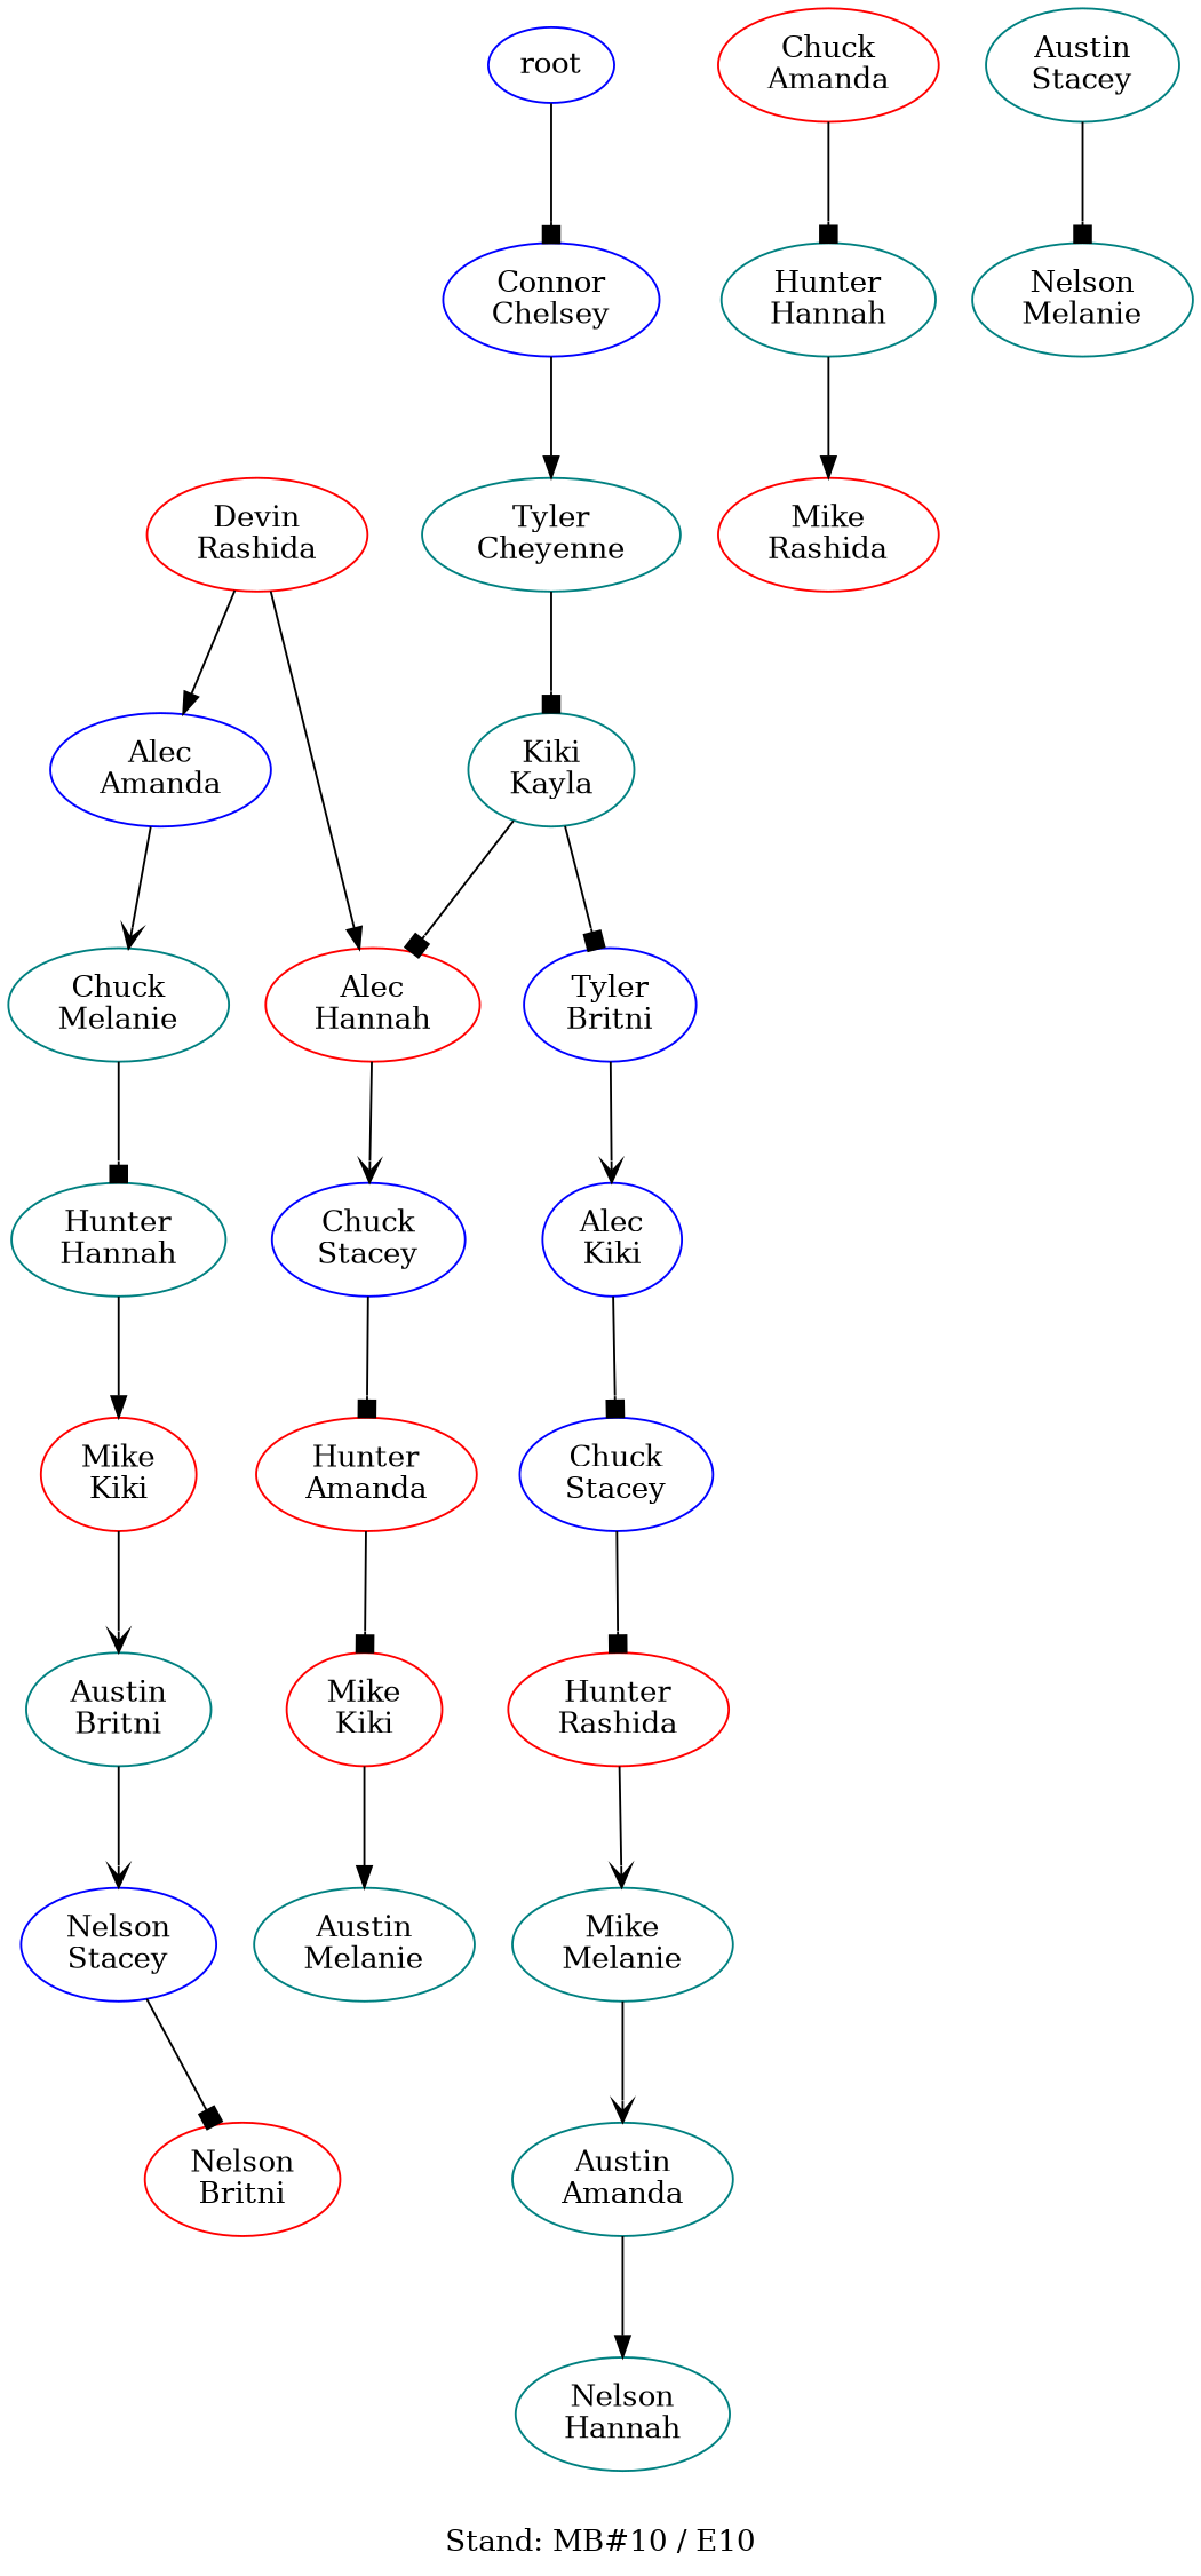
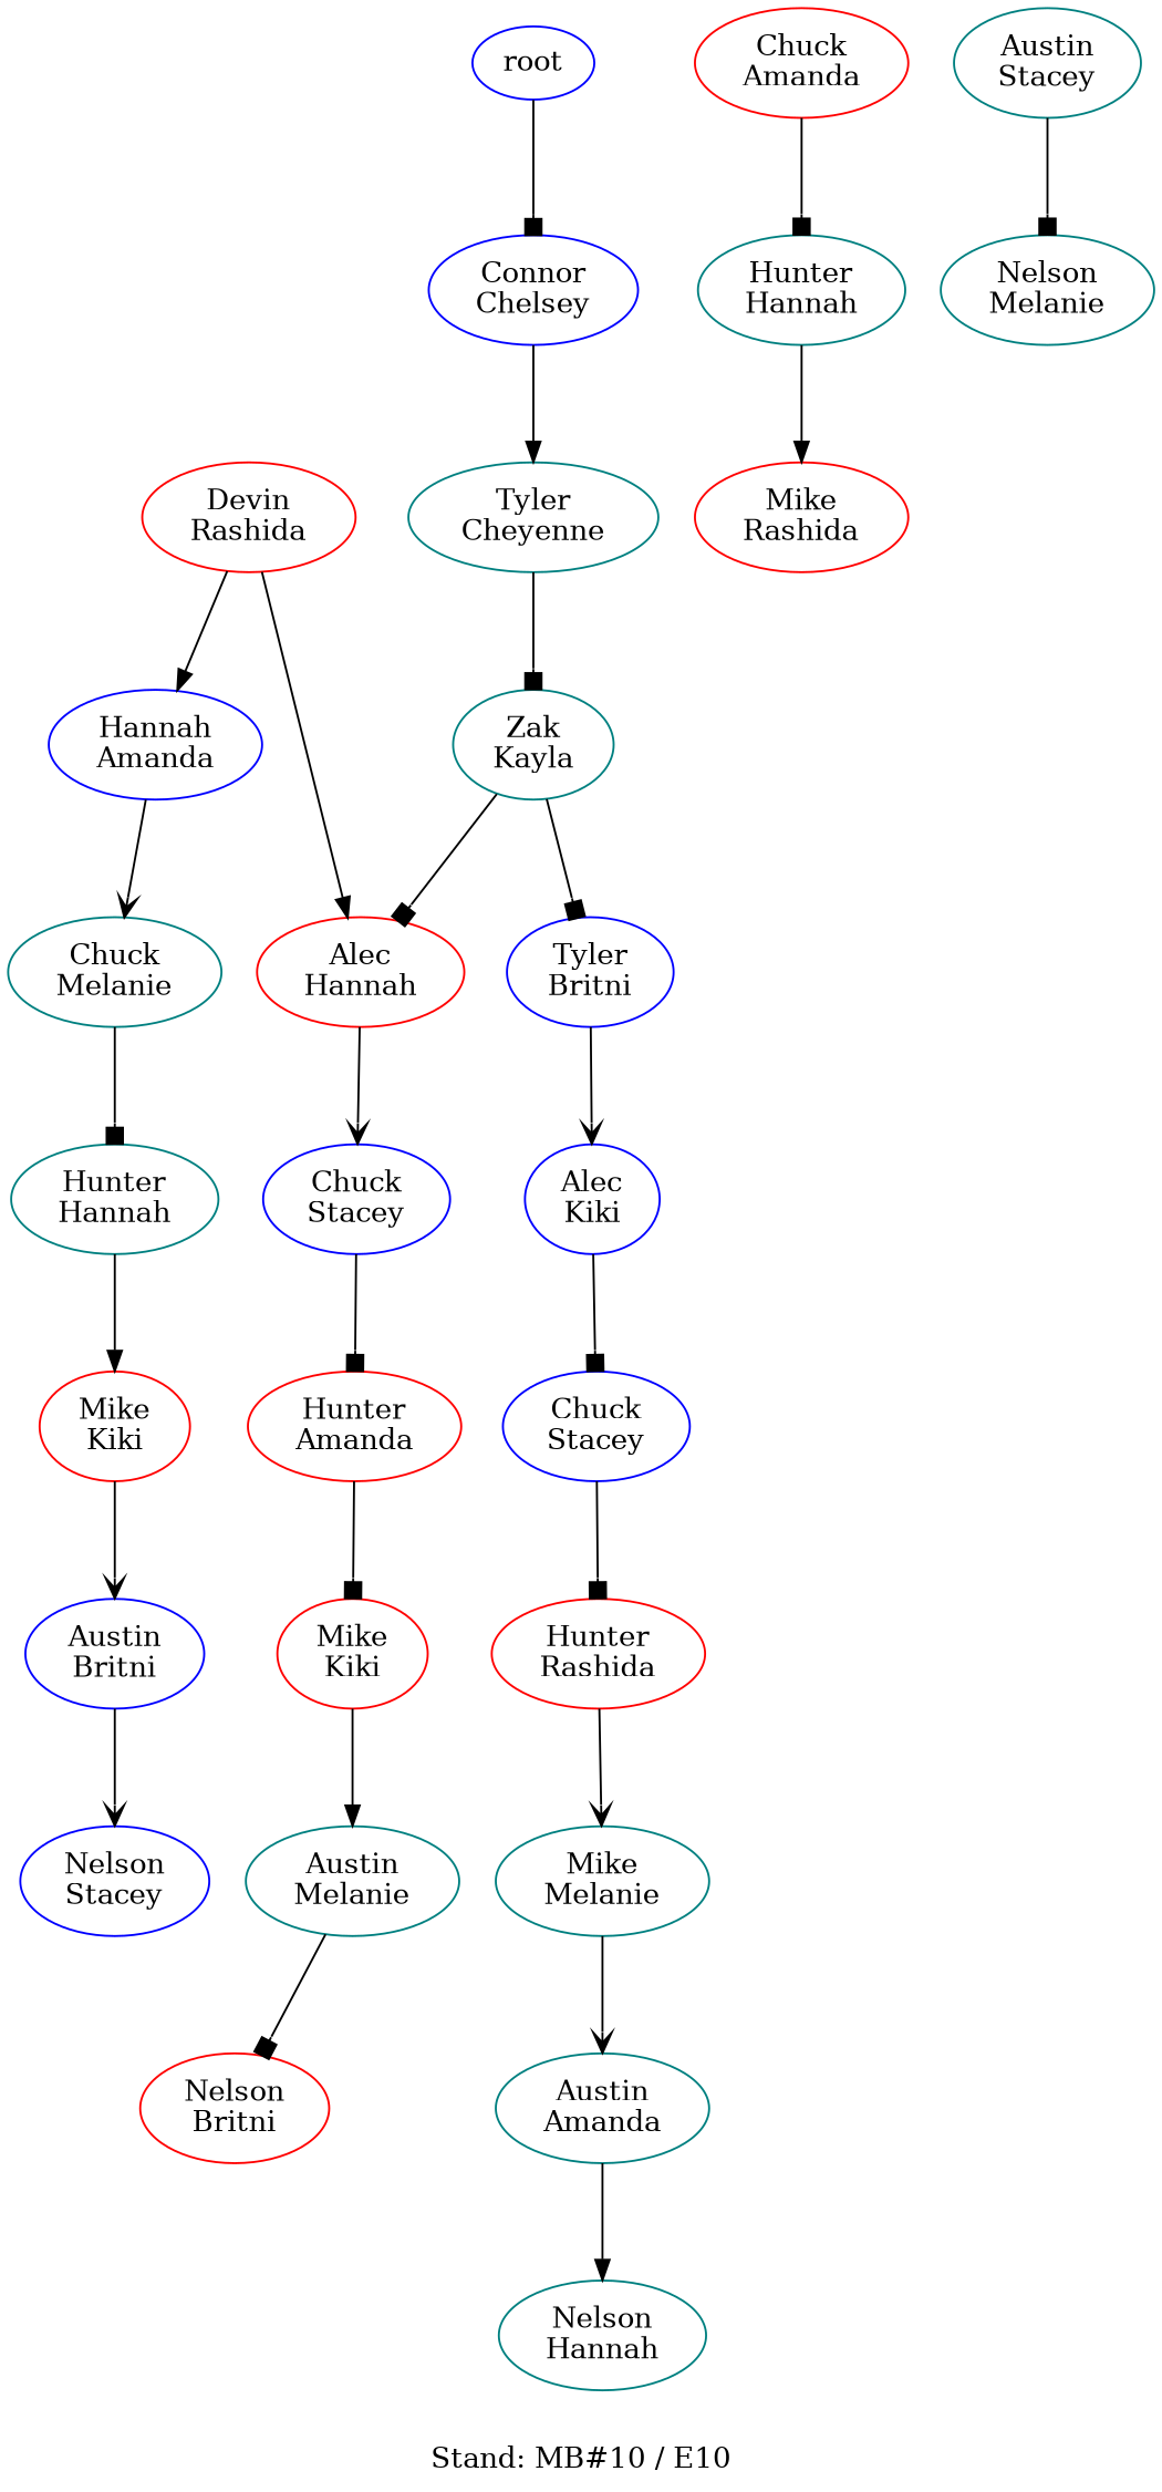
  digraph {
    label="Stand: MB#10 / E10"
    labelloc=b
    ranksep=0.8
    node [color=teal]
    edge [arrowhead=box]
    n1 [color=blue label="Connor\nChelsey"]
    n2 [label="Tyler\nCheyenne"]
-   n3 [label="Kiki\nKayla"]
+   n3 [label="Zak\nKayla"]
    root [color=blue]
    n5 [color=blue label="Tyler\nBritni"]
    n6 [color=red label="Alec\nHannah"]
    n7 [color=red label="Devin\nRashida"]
-   n8 [color=blue label="Alec\nAmanda"]
+   n8 [color=blue label="Hannah\nAmanda"]
    n9 [color=blue label="Alec\nKiki"]
    n10 [label="Chuck\nMelanie"]
    n11 [color=blue label="Chuck\nStacey"]
    n12 [label="Hunter\nHannah"]
    n13 [color=red label="Mike\nKiki"]
-   n14 [label="Austin\nBritni"]
+   n14 [color=blue label="Austin\nBritni"]
    n15 [color=blue label="Nelson\nStacey"]
    n16 [color=blue label="Chuck\nStacey"]
    n17 [color=red label="Chuck\nAmanda"]
    n18 [label="Hunter\nHannah"]
    n19 [color=red label="Hunter\nRashida"]
    n20 [color=red label="Mike\nRashida"]
    n21 [label="Austin\nStacey"]
    n22 [label="Nelson\nMelanie"]
    n23 [color=red label="Hunter\nAmanda"]
    n24 [color=red label="Mike\nKiki"]
    n25 [label="Austin\nMelanie"]
    n26 [color=red label="Nelson\nBritni"]
    n27 [label="Mike\nMelanie"]
    n28 [label="Austin\nAmanda"]
    n29 [label="Nelson\nHannah"]
    n1 -> n2 [arrowhead=normal]
    n2 -> n3
    n3 -> n5
    n3 -> n6
    root -> n1
    n5 -> n9 [arrowhead=vee]
    n6 -> n11 [arrowhead=vee]
    n7 -> n6 [arrowhead=normal]
    n7 -> n8 [arrowhead=normal]
    n8 -> n10 [arrowhead=vee]
    n9 -> n16
    n10 -> n12
    n11 -> n23
    n12 -> n13 [arrowhead=normal]
    n13 -> n14 [arrowhead=vee]
    n14 -> n15 [arrowhead=vee]
    n16 -> n19
    n17 -> n18
    n18 -> n20 [arrowhead=normal]
    n19 -> n27 [arrowhead=vee]
    n21 -> n22
    n23 -> n24
    n24 -> n25 [arrowhead=normal]
-   n15 -> n26
+   n25 -> n26
    n27 -> n28 [arrowhead=vee]
    n28 -> n29 [arrowhead=normal]
  }
